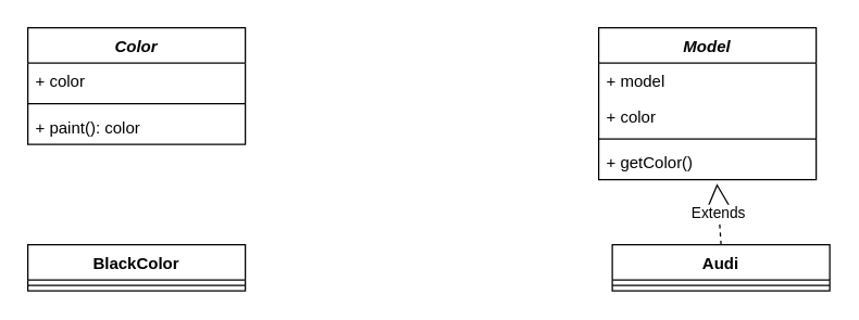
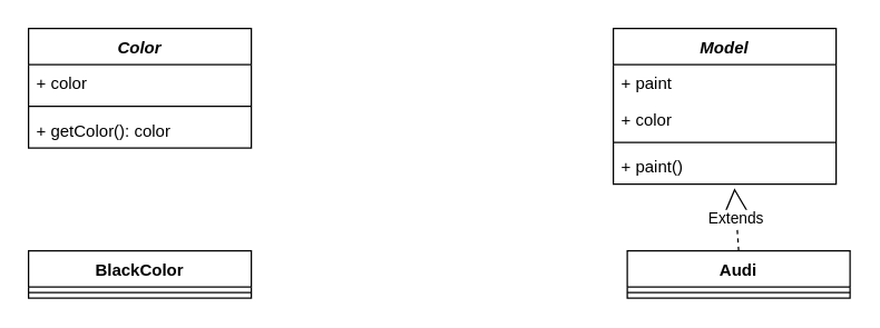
  <mxCell id="0" />
  <mxCell id="1" parent="0" />
  <mxCell id="2" value="Color" style="swimlane;fontStyle=3;align=center;verticalAlign=top;childLayout=stackLayout;horizontal=1;startSize=26;horizontalStack=0;resizeParent=1;resizeParentMax=0;resizeLast=0;collapsible=1;marginBottom=0;" vertex="1" parent="1"><mxGeometry x="20" y="20" width="160" height="86" as="geometry" /></mxCell>
  <mxCell id="3" value="+ color" style="text;strokeColor=none;fillColor=none;align=left;verticalAlign=top;spacingLeft=4;spacingRight=4;overflow=hidden;rotatable=0;points=[[0,0.5],[1,0.5]];portConstraint=eastwest;" vertex="1" parent="2"><mxGeometry y="26" width="160" height="26" as="geometry" /></mxCell>
  <mxCell id="4" value="" style="line;strokeWidth=1;fillColor=none;align=left;verticalAlign=middle;spacingTop=-1;spacingLeft=3;spacingRight=3;rotatable=0;labelPosition=right;points=[];portConstraint=eastwest;" vertex="1" parent="2"><mxGeometry y="52" width="160" height="8" as="geometry" /></mxCell>
- <mxCell id="5" value="+ paint(): color" style="text;strokeColor=none;fillColor=none;align=left;verticalAlign=top;spacingLeft=4;spacingRight=4;overflow=hidden;rotatable=0;points=[[0,0.5],[1,0.5]];portConstraint=eastwest;" vertex="1" parent="2"><mxGeometry y="60" width="160" height="26" as="geometry" /></mxCell>
+ <mxCell id="5" value="+ getColor(): color" style="text;strokeColor=none;fillColor=none;align=left;verticalAlign=top;spacingLeft=4;spacingRight=4;overflow=hidden;rotatable=0;points=[[0,0.5],[1,0.5]];portConstraint=eastwest;" vertex="1" parent="2"><mxGeometry y="60" width="160" height="26" as="geometry" /></mxCell>
  <mxCell id="6" value="Model" style="swimlane;fontStyle=3;align=center;verticalAlign=top;childLayout=stackLayout;horizontal=1;startSize=26;horizontalStack=0;resizeParent=1;resizeParentMax=0;resizeLast=0;collapsible=1;marginBottom=0;" vertex="1" parent="1"><mxGeometry x="440" y="20" width="160" height="112" as="geometry" /></mxCell>
- <mxCell id="7" value="+ model" style="text;strokeColor=none;fillColor=none;align=left;verticalAlign=top;spacingLeft=4;spacingRight=4;overflow=hidden;rotatable=0;points=[[0,0.5],[1,0.5]];portConstraint=eastwest;" vertex="1" parent="6"><mxGeometry y="26" width="160" height="26" as="geometry" /></mxCell>
+ <mxCell id="7" value="+ paint" style="text;strokeColor=none;fillColor=none;align=left;verticalAlign=top;spacingLeft=4;spacingRight=4;overflow=hidden;rotatable=0;points=[[0,0.5],[1,0.5]];portConstraint=eastwest;" vertex="1" parent="6"><mxGeometry y="26" width="160" height="26" as="geometry" /></mxCell>
  <mxCell id="8" value="+ color" style="text;strokeColor=none;fillColor=none;align=left;verticalAlign=top;spacingLeft=4;spacingRight=4;overflow=hidden;rotatable=0;points=[[0,0.5],[1,0.5]];portConstraint=eastwest;" vertex="1" parent="6"><mxGeometry y="52" width="160" height="26" as="geometry" /></mxCell>
  <mxCell id="9" value="" style="line;strokeWidth=1;fillColor=none;align=left;verticalAlign=middle;spacingTop=-1;spacingLeft=3;spacingRight=3;rotatable=0;labelPosition=right;points=[];portConstraint=eastwest;" vertex="1" parent="6"><mxGeometry y="78" width="160" height="8" as="geometry" /></mxCell>
- <mxCell id="10" value="+ getColor()" style="text;strokeColor=none;fillColor=none;align=left;verticalAlign=top;spacingLeft=4;spacingRight=4;overflow=hidden;rotatable=0;points=[[0,0.5],[1,0.5]];portConstraint=eastwest;" vertex="1" parent="6"><mxGeometry y="86" width="160" height="26" as="geometry" /></mxCell>
+ <mxCell id="10" value="+ paint()" style="text;strokeColor=none;fillColor=none;align=left;verticalAlign=top;spacingLeft=4;spacingRight=4;overflow=hidden;rotatable=0;points=[[0,0.5],[1,0.5]];portConstraint=eastwest;" vertex="1" parent="6"><mxGeometry y="86" width="160" height="26" as="geometry" /></mxCell>
  <mxCell id="11" value="BlackColor" style="swimlane;fontStyle=1;align=center;verticalAlign=top;childLayout=stackLayout;horizontal=1;startSize=26;horizontalStack=0;resizeParent=1;resizeParentMax=0;resizeLast=0;collapsible=1;marginBottom=0;" vertex="1" parent="1"><mxGeometry x="20" y="180" width="160" height="34" as="geometry" /></mxCell>
  <mxCell id="12" value="" style="line;strokeWidth=1;fillColor=none;align=left;verticalAlign=middle;spacingTop=-1;spacingLeft=3;spacingRight=3;rotatable=0;labelPosition=right;points=[];portConstraint=eastwest;" vertex="1" parent="11"><mxGeometry y="26" width="160" height="8" as="geometry" /></mxCell>
  <mxCell id="13" value="Audi" style="swimlane;fontStyle=1;align=center;verticalAlign=top;childLayout=stackLayout;horizontal=1;startSize=26;horizontalStack=0;resizeParent=1;resizeParentMax=0;resizeLast=0;collapsible=1;marginBottom=0;" vertex="1" parent="1"><mxGeometry x="450" y="180" width="160" height="34" as="geometry" /></mxCell>
  <mxCell id="14" value="" style="line;strokeWidth=1;fillColor=none;align=left;verticalAlign=middle;spacingTop=-1;spacingLeft=3;spacingRight=3;rotatable=0;labelPosition=right;points=[];portConstraint=eastwest;" vertex="1" parent="13"><mxGeometry y="26" width="160" height="8" as="geometry" /></mxCell>
  <mxCell id="15" value="Extends" style="endArrow=block;endSize=16;endFill=0;html=1;exitX=0.5;exitY=0;exitDx=0;exitDy=0;entryX=0.544;entryY=1.115;entryDx=0;entryDy=0;entryPerimeter=0;dashed=1;" edge="1" parent="1" source="13" target="10"><mxGeometry width="160" relative="1" as="geometry"><mxPoint x="260" y="150" as="sourcePoint" /><mxPoint x="420" y="150" as="targetPoint" /></mxGeometry></mxCell>
